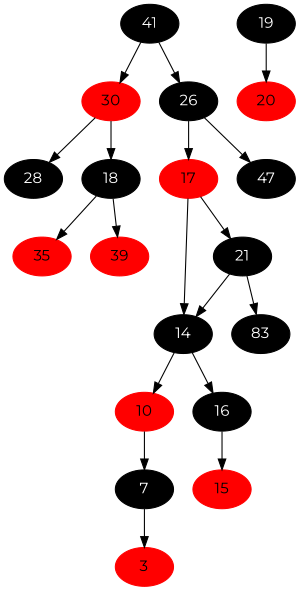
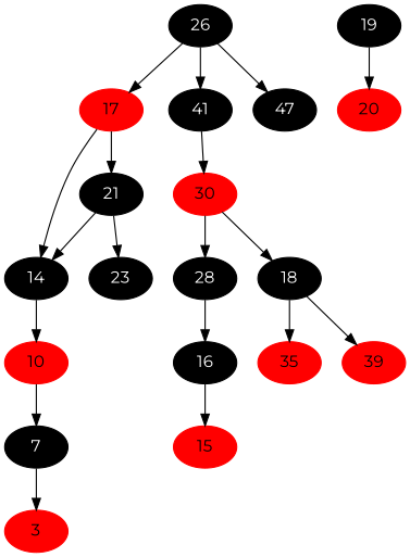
  digraph {
    fontname=Montserrat
    node [color=black fontname=Montserrat style=filled fontcolor=white]
    edge [fontname=Montserrat]
    n1 [color=red label=17 fontcolor=""]
    n2 [color=red label=10 fontcolor=""]
    n3 [color=red label=3 fontcolor=""]
    n4 [color=red label=15 fontcolor=""]
    n5 [color=red label=20 fontcolor=""]
    n6 [color=red label=30 fontcolor=""]
    n7 [color=red label=35 fontcolor=""]
    n8 [color=red label=39 fontcolor=""]
    n9 [label=26]
    n10 [label=14]
    n11 [label=7]
    n12 [label=16]
    n13 [label=21]
    n14 [label=19]
-   n15 [label=83]
+   n15 [label=23]
    n16 [label=41]
    n17 [label=28]
    n18 [label=18]
    n19 [label=47]
    subgraph sub_1 {
      n1
      n2
      n3
      n4
      n5
      n6
      n7
      n8
    }
    subgraph sub_2 {
      n9
      n10
      n11
      n12
      n13
      n14
      n15
      n16
      n17
      n18
      n19
    }
    n1 -> n10
    n1 -> n13
    n2 -> n11
    n6 -> n17
    n6 -> n18
    n9 -> n1
-   n16 -> n9
+   n9 -> n16
    n9 -> n19
    n10 -> n2
-   n10 -> n12
+   n17 -> n12
    n11 -> n3
    n12 -> n4
    n13 -> n10
    n13 -> n15
    n14 -> n5
    n16 -> n6
    n18 -> n7
    n18 -> n8
  }
